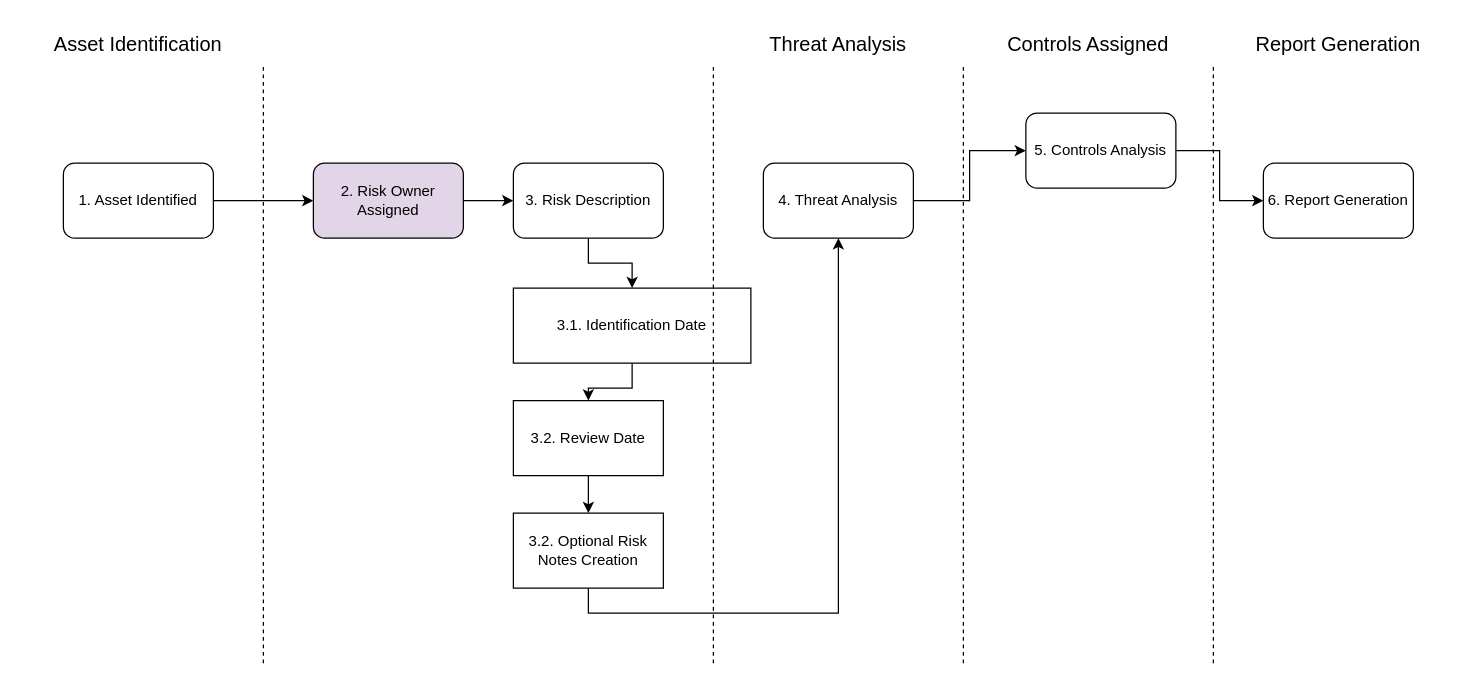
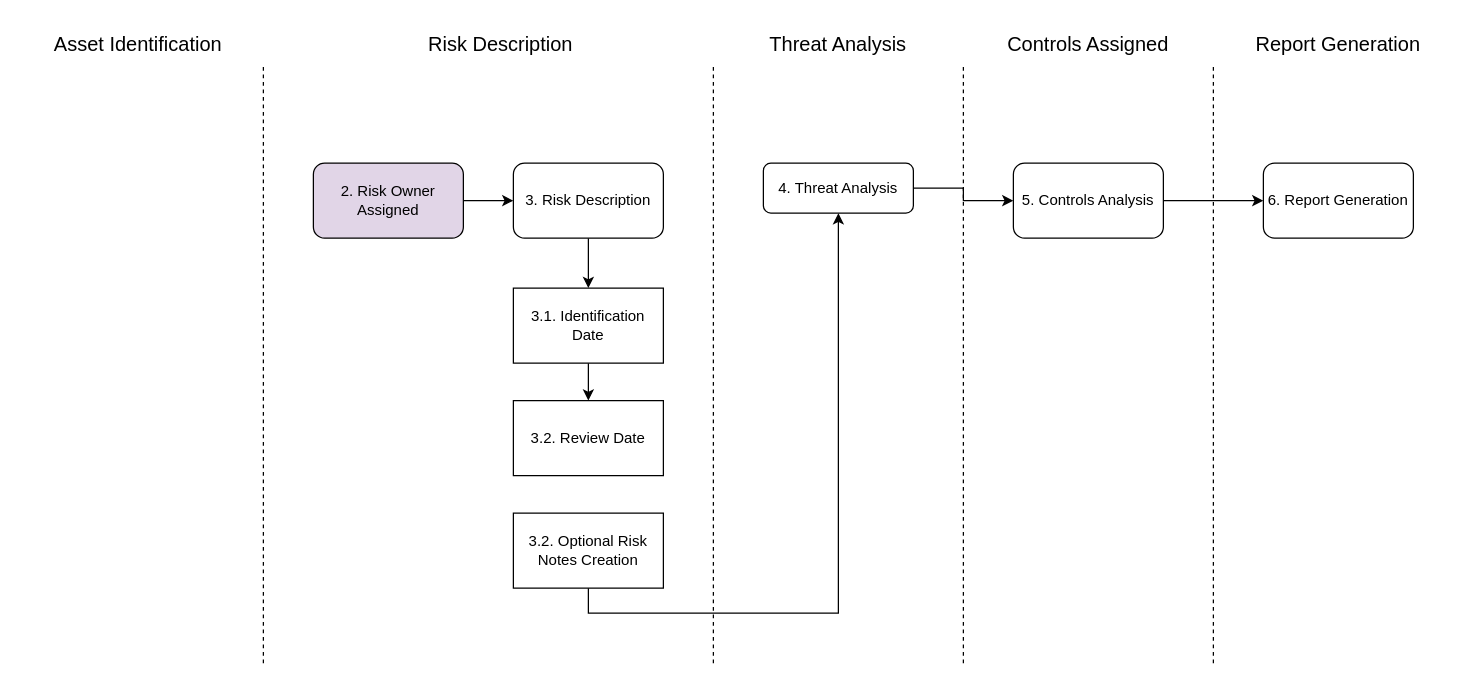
  <mxCell id="0" />
  <mxCell id="1" parent="0" />
- <mxCell id="2" style="edgeStyle=orthogonalEdgeStyle;rounded=0;orthogonalLoop=1;jettySize=auto;html=1;exitX=1;exitY=0.5;exitDx=0;exitDy=0;entryX=0;entryY=0.5;entryDx=0;entryDy=0;" edge="1" parent="1" source="3" target="5"><mxGeometry relative="1" as="geometry" /></mxCell>
- <mxCell id="3" value="1. Asset Identified" style="rounded=1;whiteSpace=wrap;html=1;" vertex="1" parent="1"><mxGeometry x="50" y="130" width="120" height="60" as="geometry" /></mxCell>
  <mxCell id="4" style="edgeStyle=orthogonalEdgeStyle;rounded=0;orthogonalLoop=1;jettySize=auto;html=1;exitX=1;exitY=0.5;exitDx=0;exitDy=0;entryX=0;entryY=0.5;entryDx=0;entryDy=0;" edge="1" parent="1" source="5" target="7"><mxGeometry relative="1" as="geometry" /></mxCell>
  <mxCell id="5" value="2. Risk Owner Assigned" style="rounded=1;whiteSpace=wrap;html=1;fillColor=#e1d5e7;" vertex="1" parent="1"><mxGeometry x="250" y="130" width="120" height="60" as="geometry" /></mxCell>
  <mxCell id="6" style="edgeStyle=orthogonalEdgeStyle;rounded=0;orthogonalLoop=1;jettySize=auto;html=1;exitX=0.5;exitY=1;exitDx=0;exitDy=0;entryX=0.5;entryY=0;entryDx=0;entryDy=0;" edge="1" parent="1" source="7" target="11"><mxGeometry relative="1" as="geometry" /></mxCell>
  <mxCell id="7" value="3. Risk Description" style="rounded=1;whiteSpace=wrap;html=1;" vertex="1" parent="1"><mxGeometry x="410" y="130" width="120" height="60" as="geometry" /></mxCell>
  <mxCell id="8" style="edgeStyle=orthogonalEdgeStyle;rounded=0;orthogonalLoop=1;jettySize=auto;html=1;exitX=1;exitY=0.5;exitDx=0;exitDy=0;entryX=0;entryY=0.5;entryDx=0;entryDy=0;" edge="1" parent="1" source="9" target="17"><mxGeometry relative="1" as="geometry" /></mxCell>
- <mxCell id="9" value="4. Threat Analysis" style="rounded=1;whiteSpace=wrap;html=1;" vertex="1" parent="1"><mxGeometry x="610" y="130" width="120" height="60" as="geometry" /></mxCell>
+ <mxCell id="9" value="4. Threat Analysis" style="rounded=1;whiteSpace=wrap;html=1;" vertex="1" parent="1"><mxGeometry x="610" y="130" width="120" height="40" as="geometry" /></mxCell>
  <mxCell id="10" style="edgeStyle=orthogonalEdgeStyle;rounded=0;orthogonalLoop=1;jettySize=auto;html=1;exitX=0.5;exitY=1;exitDx=0;exitDy=0;entryX=0.5;entryY=0;entryDx=0;entryDy=0;" edge="1" parent="1" source="11" target="13"><mxGeometry relative="1" as="geometry" /></mxCell>
- <mxCell id="11" value="3.1. Identification Date" style="rounded=0;whiteSpace=wrap;html=1;" vertex="1" parent="1"><mxGeometry x="410" y="230" width="190" height="60" as="geometry" /></mxCell>
- <mxCell id="12" style="edgeStyle=orthogonalEdgeStyle;rounded=0;orthogonalLoop=1;jettySize=auto;html=1;exitX=0.5;exitY=1;exitDx=0;exitDy=0;" edge="1" parent="1" source="13" target="15"><mxGeometry relative="1" as="geometry" /></mxCell>
+ <mxCell id="11" value="3.1. Identification Date" style="rounded=0;whiteSpace=wrap;html=1;" vertex="1" parent="1"><mxGeometry x="410" y="230" width="120" height="60" as="geometry" /></mxCell>
  <mxCell id="13" value="3.2. Review Date" style="rounded=0;whiteSpace=wrap;html=1;" vertex="1" parent="1"><mxGeometry x="410" y="320" width="120" height="60" as="geometry" /></mxCell>
  <mxCell id="14" style="edgeStyle=orthogonalEdgeStyle;rounded=0;orthogonalLoop=1;jettySize=auto;html=1;exitX=0.5;exitY=1;exitDx=0;exitDy=0;entryX=0.5;entryY=1;entryDx=0;entryDy=0;" edge="1" parent="1" source="15" target="9"><mxGeometry relative="1" as="geometry" /></mxCell>
  <mxCell id="15" value="3.2. Optional Risk Notes Creation" style="rounded=0;whiteSpace=wrap;html=1;" vertex="1" parent="1"><mxGeometry x="410" y="410" width="120" height="60" as="geometry" /></mxCell>
  <mxCell id="16" style="edgeStyle=orthogonalEdgeStyle;rounded=0;orthogonalLoop=1;jettySize=auto;html=1;exitX=1;exitY=0.5;exitDx=0;exitDy=0;entryX=0;entryY=0.5;entryDx=0;entryDy=0;" edge="1" parent="1" source="17" target="18"><mxGeometry relative="1" as="geometry" /></mxCell>
- <mxCell id="17" value="5. Controls Analysis" style="rounded=1;whiteSpace=wrap;html=1;" vertex="1" parent="1"><mxGeometry x="820" y="90" width="120" height="60" as="geometry" /></mxCell>
+ <mxCell id="17" value="5. Controls Analysis" style="rounded=1;whiteSpace=wrap;html=1;" vertex="1" parent="1"><mxGeometry x="810" y="130" width="120" height="60" as="geometry" /></mxCell>
  <mxCell id="18" value="6. Report Generation" style="rounded=1;whiteSpace=wrap;html=1;" vertex="1" parent="1"><mxGeometry x="1010" y="130" width="120" height="60" as="geometry" /></mxCell>
  <mxCell id="19" value="" style="endArrow=none;dashed=1;html=1;rounded=0;" edge="1" parent="1"><mxGeometry width="50" height="50" relative="1" as="geometry"><mxPoint x="570" y="530" as="sourcePoint" /><mxPoint x="570" y="50" as="targetPoint" /></mxGeometry></mxCell>
  <mxCell id="20" value="" style="endArrow=none;dashed=1;html=1;rounded=0;" edge="1" parent="1"><mxGeometry width="50" height="50" relative="1" as="geometry"><mxPoint x="770" y="530" as="sourcePoint" /><mxPoint x="770" y="50" as="targetPoint" /></mxGeometry></mxCell>
  <mxCell id="21" value="" style="endArrow=none;dashed=1;html=1;rounded=0;" edge="1" parent="1"><mxGeometry width="50" height="50" relative="1" as="geometry"><mxPoint x="970" y="530" as="sourcePoint" /><mxPoint x="970" y="50" as="targetPoint" /></mxGeometry></mxCell>
  <mxCell id="22" value="" style="endArrow=none;dashed=1;html=1;rounded=0;" edge="1" parent="1"><mxGeometry width="50" height="50" relative="1" as="geometry"><mxPoint x="210" y="530" as="sourcePoint" /><mxPoint x="210" y="50" as="targetPoint" /></mxGeometry></mxCell>
  <mxCell id="23" value="&lt;font style=&quot;font-size: 16px;&quot;&gt;Asset Identification&lt;/font&gt;" style="text;html=1;strokeColor=none;fillColor=none;align=center;verticalAlign=middle;whiteSpace=wrap;rounded=0;" vertex="1" parent="1"><mxGeometry x="20" y="20" width="180" height="30" as="geometry" /></mxCell>
+ <mxCell id="24" value="&lt;font style=&quot;font-size: 16px;&quot;&gt;Risk Description&lt;/font&gt;" style="text;html=1;strokeColor=none;fillColor=none;align=center;verticalAlign=middle;whiteSpace=wrap;rounded=0;" vertex="1" parent="1"><mxGeometry x="310" y="20" width="180" height="30" as="geometry" /></mxCell>
  <mxCell id="25" value="&lt;font style=&quot;font-size: 16px;&quot;&gt;Threat Analysis&lt;/font&gt;" style="text;html=1;strokeColor=none;fillColor=none;align=center;verticalAlign=middle;whiteSpace=wrap;rounded=0;" vertex="1" parent="1"><mxGeometry x="580" y="20" width="180" height="30" as="geometry" /></mxCell>
  <mxCell id="26" value="&lt;font style=&quot;font-size: 16px;&quot;&gt;Controls Assigned&lt;/font&gt;" style="text;html=1;strokeColor=none;fillColor=none;align=center;verticalAlign=middle;whiteSpace=wrap;rounded=0;" vertex="1" parent="1"><mxGeometry x="780" y="20" width="180" height="30" as="geometry" /></mxCell>
  <mxCell id="27" value="&lt;font style=&quot;font-size: 16px;&quot;&gt;Report Generation&lt;/font&gt;" style="text;html=1;strokeColor=none;fillColor=none;align=center;verticalAlign=middle;whiteSpace=wrap;rounded=0;" vertex="1" parent="1"><mxGeometry x="980" y="20" width="180" height="30" as="geometry" /></mxCell>
